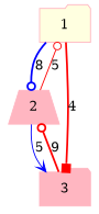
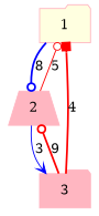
  digraph {
    node [color=lightpink fillcolor=lightpink shape=folder style=filled]
    edge [arrowhead=odot color=red style=bold]
    1 [fillcolor=lightyellow]
    2 [shape=trapezium]
    3
    1 -> 2 [color=blue label=8]
    2 -> 1 [label=5 style=solid]
-   2 -> 3 [arrowhead=vee color=blue label=5 style=solid]
-   1 -> 3 [arrowhead=box label=4]
+   2 -> 3 [arrowhead=vee color=blue label=3 style=solid]
+   3 -> 1 [arrowhead=box label=4]
    3 -> 2 [label=9]
  }
